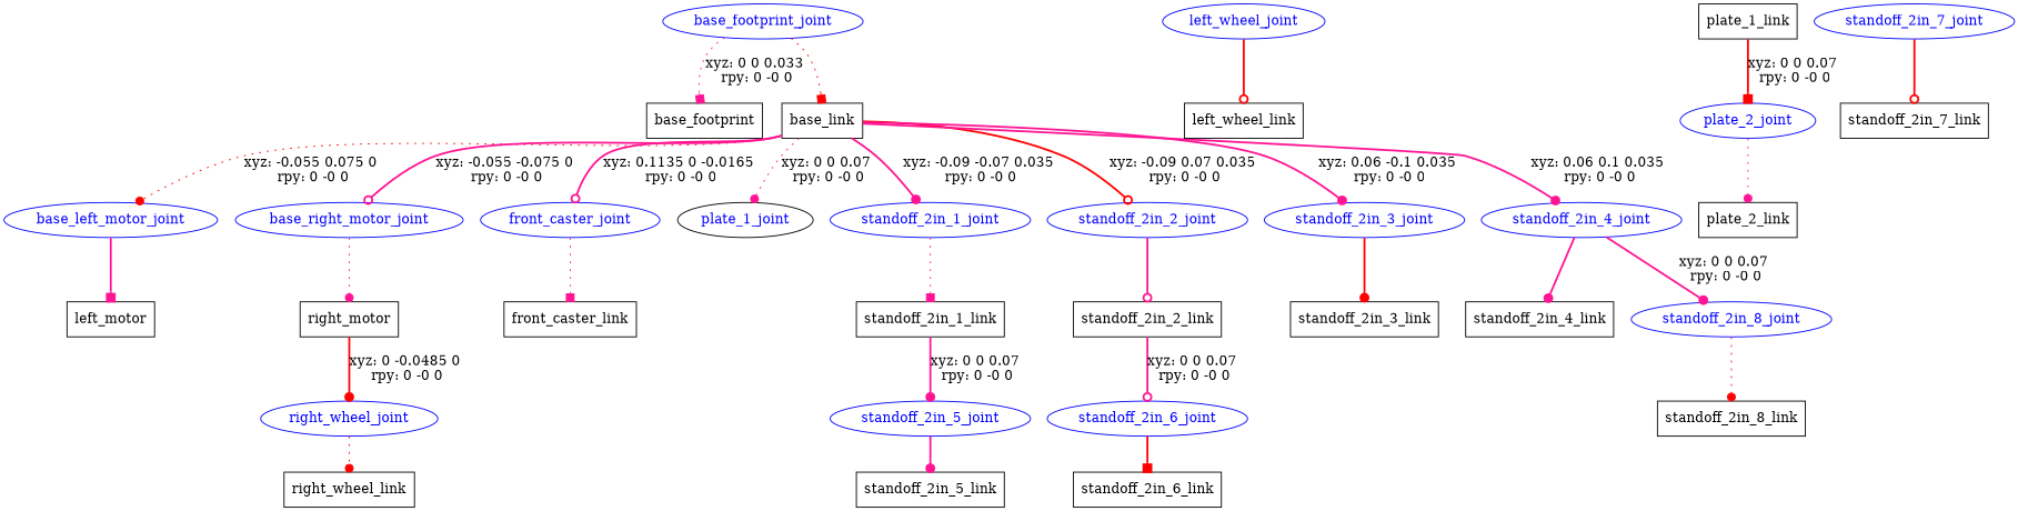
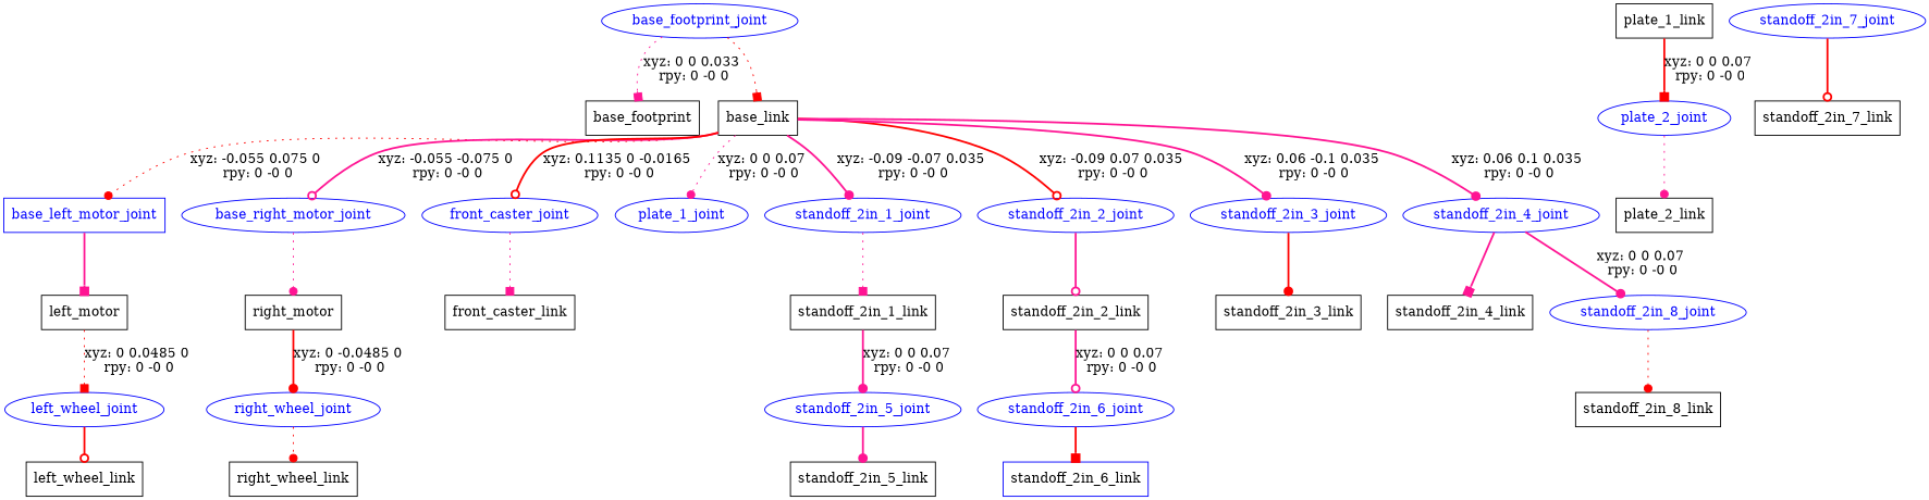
  digraph {
    node [shape=box]
    edge [arrowhead=dot color=deeppink style=bold]
    n1 [label=base_footprint]
    base_footprint_joint [color=blue fontcolor=blue shape=ellipse]
    n3 [label=base_link]
-   base_left_motor_joint [color=blue fontcolor=blue shape=ellipse]
+   base_left_motor_joint [color=blue fontcolor=blue]
    base_right_motor_joint [color=blue fontcolor=blue shape=ellipse]
    front_caster_joint [color=blue fontcolor=blue shape=ellipse]
-   plate_1_joint [color=black fontcolor=blue shape=ellipse]
+   plate_1_joint [color=blue fontcolor=blue shape=ellipse]
    standoff_2in_1_joint [color=blue fontcolor=blue shape=ellipse]
    standoff_2in_2_joint [color=blue fontcolor=blue shape=ellipse]
    standoff_2in_3_joint [color=blue fontcolor=blue shape=ellipse]
    standoff_2in_4_joint [color=blue fontcolor=blue shape=ellipse]
    n12 [label=left_motor]
    n13 [label=right_motor]
    n14 [label=front_caster_link]
    n15 [label=standoff_2in_1_link]
    n16 [label=standoff_2in_2_link]
    n17 [label=standoff_2in_3_link]
    n18 [label=standoff_2in_4_link]
    standoff_2in_8_joint [color=blue fontcolor=blue shape=ellipse]
    left_wheel_joint [color=blue fontcolor=blue shape=ellipse]
    n21 [label=left_wheel_link]
    right_wheel_joint [color=blue fontcolor=blue shape=ellipse]
    n23 [label=right_wheel_link]
    n24 [label=plate_1_link]
    plate_2_joint [color=blue fontcolor=blue shape=ellipse]
    n26 [label=plate_2_link]
    standoff_2in_5_joint [color=blue fontcolor=blue shape=ellipse]
    n28 [label=standoff_2in_5_link]
    standoff_2in_6_joint [color=blue fontcolor=blue shape=ellipse]
-   n30 [label=standoff_2in_6_link]
+   n30 [label=standoff_2in_6_link color=blue]
    standoff_2in_7_joint [color=blue fontcolor=blue shape=ellipse]
    n32 [label=standoff_2in_7_link]
    n33 [label=standoff_2in_8_link]
    base_footprint_joint -> n1 [arrowhead=box label="xyz: 0 0 0.033 \nrpy: 0 -0 0" style=dotted]
    base_footprint_joint -> n3 [arrowhead=box color=red style=dotted]
    n3 -> base_left_motor_joint [color=red label="xyz: -0.055 0.075 0 \nrpy: 0 -0 0" style=dotted]
    n3 -> base_right_motor_joint [arrowhead=odot label="xyz: -0.055 -0.075 0 \nrpy: 0 -0 0"]
-   n3 -> front_caster_joint [arrowhead=odot label="xyz: 0.1135 0 -0.0165 \nrpy: 0 -0 0"]
+   n3 -> front_caster_joint [arrowhead=odot color=red label="xyz: 0.1135 0 -0.0165 \nrpy: 0 -0 0"]
    n3 -> plate_1_joint [label="xyz: 0 0 0.07 \nrpy: 0 -0 0" style=dotted]
    n3 -> standoff_2in_1_joint [label="xyz: -0.09 -0.07 0.035 \nrpy: 0 -0 0"]
    n3 -> standoff_2in_2_joint [arrowhead=odot color=red label="xyz: -0.09 0.07 0.035 \nrpy: 0 -0 0"]
    n3 -> standoff_2in_3_joint [label="xyz: 0.06 -0.1 0.035 \nrpy: 0 -0 0"]
    n3 -> standoff_2in_4_joint [label="xyz: 0.06 0.1 0.035 \nrpy: 0 -0 0"]
    base_left_motor_joint -> n12 [arrowhead=box]
    base_right_motor_joint -> n13 [style=dotted]
    front_caster_joint -> n14 [arrowhead=box style=dotted]
    standoff_2in_1_joint -> n15 [arrowhead=box style=dotted]
    standoff_2in_2_joint -> n16 [arrowhead=odot]
    standoff_2in_3_joint -> n17 [color=red]
-   standoff_2in_4_joint -> n18
+   standoff_2in_4_joint -> n18 [arrowhead=box]
    standoff_2in_4_joint -> standoff_2in_8_joint [label="xyz: 0 0 0.07 \nrpy: 0 -0 0"]
+   n12 -> left_wheel_joint [arrowhead=box color=red label="xyz: 0 0.0485 0 \nrpy: 0 -0 0" style=dotted]
    n13 -> right_wheel_joint [color=red label="xyz: 0 -0.0485 0 \nrpy: 0 -0 0"]
    n15 -> standoff_2in_5_joint [label="xyz: 0 0 0.07 \nrpy: 0 -0 0"]
    n16 -> standoff_2in_6_joint [arrowhead=odot label="xyz: 0 0 0.07 \nrpy: 0 -0 0"]
    standoff_2in_8_joint -> n33 [color=red style=dotted]
    left_wheel_joint -> n21 [arrowhead=odot color=red]
    right_wheel_joint -> n23 [color=red style=dotted]
    n24 -> plate_2_joint [arrowhead=box color=red label="xyz: 0 0 0.07 \nrpy: 0 -0 0"]
    plate_2_joint -> n26 [style=dotted]
    standoff_2in_5_joint -> n28
    standoff_2in_6_joint -> n30 [arrowhead=box color=red]
    standoff_2in_7_joint -> n32 [arrowhead=odot color=red]
  }
